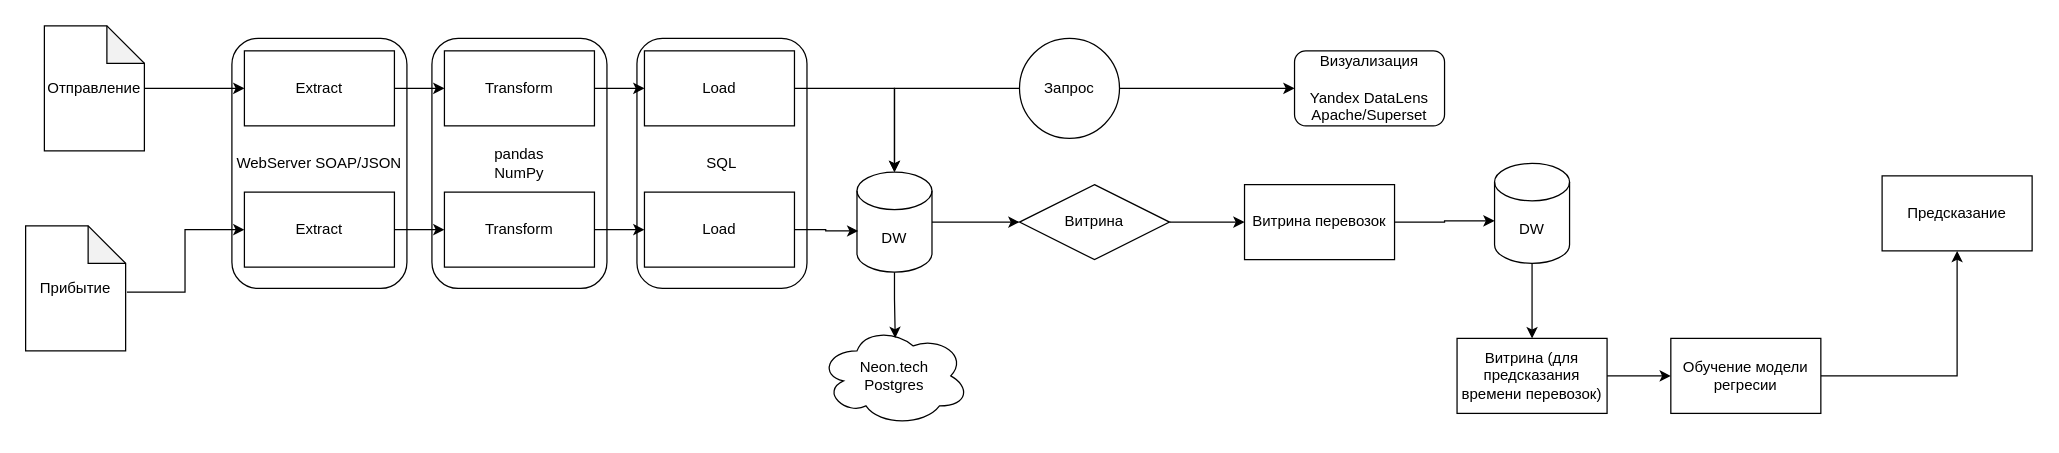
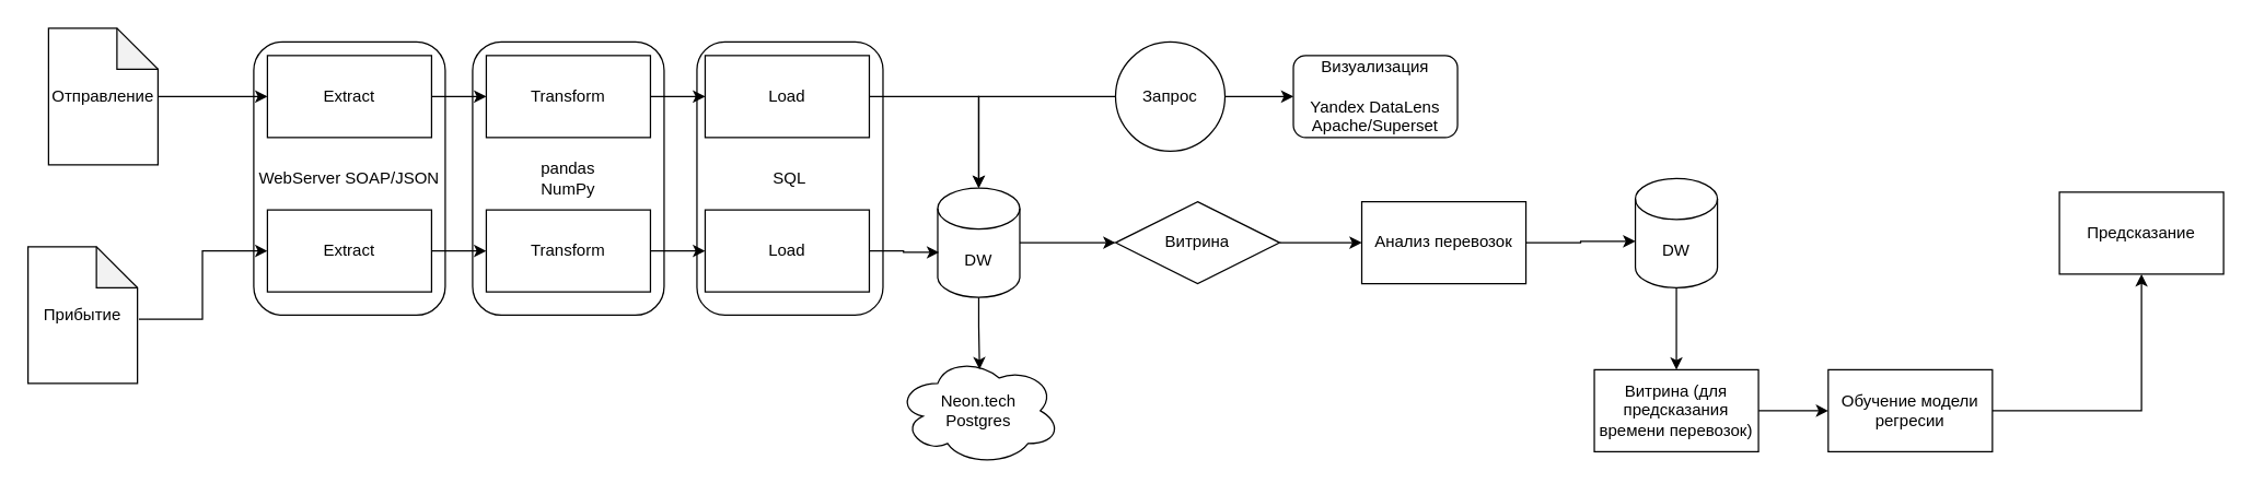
  <mxCell id="0" />
  <mxCell id="1" parent="0" />
  <mxCell id="2" value="SQL" style="rounded=1;whiteSpace=wrap;html=1;" parent="1" vertex="1"><mxGeometry x="509" y="30" width="136" height="200" as="geometry" /></mxCell>
  <mxCell id="3" value="pandas&lt;div&gt;NumPy&lt;/div&gt;" style="rounded=1;whiteSpace=wrap;html=1;" parent="1" vertex="1"><mxGeometry x="345" y="30" width="140" height="200" as="geometry" /></mxCell>
  <mxCell id="4" value="WebServer SOAP/JSON" style="rounded=1;whiteSpace=wrap;html=1;" parent="1" vertex="1"><mxGeometry x="185" y="30" width="140" height="200" as="geometry" /></mxCell>
  <mxCell id="5" value="Extract" style="rounded=0;whiteSpace=wrap;html=1;" parent="1" vertex="1"><mxGeometry x="195" y="40" width="120" height="60" as="geometry" /></mxCell>
  <mxCell id="6" style="edgeStyle=orthogonalEdgeStyle;rounded=0;orthogonalLoop=1;jettySize=auto;html=1;entryX=0;entryY=0.5;entryDx=0;entryDy=0;" parent="1" source="5" target="8" edge="1"><mxGeometry relative="1" as="geometry" /></mxCell>
  <mxCell id="7" style="edgeStyle=orthogonalEdgeStyle;rounded=0;orthogonalLoop=1;jettySize=auto;html=1;" parent="1" source="8" target="9" edge="1"><mxGeometry relative="1" as="geometry" /></mxCell>
  <mxCell id="8" value="Transform" style="rounded=0;whiteSpace=wrap;html=1;" parent="1" vertex="1"><mxGeometry x="355" y="40" width="120" height="60" as="geometry" /></mxCell>
  <mxCell id="9" value="Load" style="rounded=0;whiteSpace=wrap;html=1;" parent="1" vertex="1"><mxGeometry x="515" y="40" width="120" height="60" as="geometry" /></mxCell>
  <mxCell id="10" style="edgeStyle=orthogonalEdgeStyle;rounded=0;orthogonalLoop=1;jettySize=auto;html=1;entryX=0;entryY=0.5;entryDx=0;entryDy=0;" parent="1" source="11" target="13" edge="1"><mxGeometry relative="1" as="geometry" /></mxCell>
  <mxCell id="11" value="Extract" style="rounded=0;whiteSpace=wrap;html=1;" parent="1" vertex="1"><mxGeometry x="195" y="153" width="120" height="60" as="geometry" /></mxCell>
  <mxCell id="12" style="edgeStyle=orthogonalEdgeStyle;rounded=0;orthogonalLoop=1;jettySize=auto;html=1;" parent="1" source="13" target="14" edge="1"><mxGeometry relative="1" as="geometry" /></mxCell>
  <mxCell id="13" value="Transform" style="rounded=0;whiteSpace=wrap;html=1;" parent="1" vertex="1"><mxGeometry x="355" y="153" width="120" height="60" as="geometry" /></mxCell>
  <mxCell id="14" value="Load" style="rounded=0;whiteSpace=wrap;html=1;" parent="1" vertex="1"><mxGeometry x="515" y="153" width="120" height="60" as="geometry" /></mxCell>
  <mxCell id="15" style="edgeStyle=orthogonalEdgeStyle;rounded=0;orthogonalLoop=1;jettySize=auto;html=1;entryX=0;entryY=0.5;entryDx=0;entryDy=0;" parent="1" source="16" target="5" edge="1"><mxGeometry relative="1" as="geometry" /></mxCell>
  <mxCell id="16" value="Отправление" style="shape=note;whiteSpace=wrap;html=1;backgroundOutline=1;darkOpacity=0.05;" parent="1" vertex="1"><mxGeometry x="35" y="20" width="80" height="100" as="geometry" /></mxCell>
  <mxCell id="17" style="edgeStyle=orthogonalEdgeStyle;rounded=0;orthogonalLoop=1;jettySize=auto;html=1;entryX=0;entryY=0.5;entryDx=0;entryDy=0;exitX=1.013;exitY=0.53;exitDx=0;exitDy=0;exitPerimeter=0;" parent="1" source="33" target="11" edge="1"><mxGeometry relative="1" as="geometry"><mxPoint x="125" y="170" as="sourcePoint" /></mxGeometry></mxCell>
  <mxCell id="18" style="edgeStyle=orthogonalEdgeStyle;rounded=0;orthogonalLoop=1;jettySize=auto;html=1;entryX=0;entryY=0.5;entryDx=0;entryDy=0;" parent="1" source="19" target="23" edge="1"><mxGeometry relative="1" as="geometry" /></mxCell>
  <mxCell id="19" value="DW" style="shape=cylinder3;whiteSpace=wrap;html=1;boundedLbl=1;backgroundOutline=1;size=15;" parent="1" vertex="1"><mxGeometry x="685" y="137" width="60" height="80" as="geometry" /></mxCell>
  <mxCell id="20" style="edgeStyle=orthogonalEdgeStyle;rounded=0;orthogonalLoop=1;jettySize=auto;html=1;entryX=0.5;entryY=0;entryDx=0;entryDy=0;entryPerimeter=0;" parent="1" source="9" target="19" edge="1"><mxGeometry relative="1" as="geometry" /></mxCell>
  <mxCell id="21" style="edgeStyle=orthogonalEdgeStyle;rounded=0;orthogonalLoop=1;jettySize=auto;html=1;entryX=0.017;entryY=0.588;entryDx=0;entryDy=0;entryPerimeter=0;" parent="1" source="14" target="19" edge="1"><mxGeometry relative="1" as="geometry" /></mxCell>
  <mxCell id="22" style="edgeStyle=orthogonalEdgeStyle;rounded=0;orthogonalLoop=1;jettySize=auto;html=1;entryX=0;entryY=0.5;entryDx=0;entryDy=0;" parent="1" source="23" target="24" edge="1"><mxGeometry relative="1" as="geometry"><mxPoint x="995" y="170" as="targetPoint" /></mxGeometry></mxCell>
  <mxCell id="23" value="Витрина" style="rhombus;whiteSpace=wrap;html=1;" parent="1" vertex="1"><mxGeometry x="815" y="147" width="120" height="60" as="geometry" /></mxCell>
- <mxCell id="24" value="Витрина перевозок" style="rounded=0;whiteSpace=wrap;html=1;" parent="1" vertex="1"><mxGeometry x="995" y="147" width="120" height="60" as="geometry" /></mxCell>
+ <mxCell id="24" value="Анализ перевозок" style="rounded=0;whiteSpace=wrap;html=1;" parent="1" vertex="1"><mxGeometry x="995" y="147" width="120" height="60" as="geometry" /></mxCell>
  <mxCell id="25" style="edgeStyle=orthogonalEdgeStyle;rounded=0;orthogonalLoop=1;jettySize=auto;html=1;entryX=0;entryY=0.575;entryDx=0;entryDy=0;entryPerimeter=0;" parent="1" source="24" target="27" edge="1"><mxGeometry relative="1" as="geometry"><mxPoint x="1195" y="174" as="targetPoint" /></mxGeometry></mxCell>
  <mxCell id="26" style="edgeStyle=orthogonalEdgeStyle;rounded=0;orthogonalLoop=1;jettySize=auto;html=1;entryX=0.5;entryY=0;entryDx=0;entryDy=0;" parent="1" source="27" target="29" edge="1"><mxGeometry relative="1" as="geometry" /></mxCell>
  <mxCell id="27" value="DW" style="shape=cylinder3;whiteSpace=wrap;html=1;boundedLbl=1;backgroundOutline=1;size=15;" parent="1" vertex="1"><mxGeometry x="1195" y="130" width="60" height="80" as="geometry" /></mxCell>
  <mxCell id="28" style="edgeStyle=orthogonalEdgeStyle;rounded=0;orthogonalLoop=1;jettySize=auto;html=1;" parent="1" source="29" target="31" edge="1"><mxGeometry relative="1" as="geometry" /></mxCell>
  <mxCell id="29" value="Витрина (для предсказания времени перевозок)" style="rounded=0;whiteSpace=wrap;html=1;" parent="1" vertex="1"><mxGeometry x="1165" y="270" width="120" height="60" as="geometry" /></mxCell>
  <mxCell id="30" style="edgeStyle=orthogonalEdgeStyle;rounded=0;orthogonalLoop=1;jettySize=auto;html=1;" parent="1" source="31" target="32" edge="1"><mxGeometry relative="1" as="geometry" /></mxCell>
  <mxCell id="31" value="Обучение модели регресии" style="rounded=0;whiteSpace=wrap;html=1;" parent="1" vertex="1"><mxGeometry x="1336" y="270" width="120" height="60" as="geometry" /></mxCell>
  <mxCell id="32" value="Предсказание" style="rounded=0;whiteSpace=wrap;html=1;" parent="1" vertex="1"><mxGeometry x="1505" y="140" width="120" height="60" as="geometry" /></mxCell>
  <mxCell id="33" value="Прибытие" style="shape=note;whiteSpace=wrap;html=1;backgroundOutline=1;darkOpacity=0.05;" parent="1" vertex="1"><mxGeometry x="20" y="180" width="80" height="100" as="geometry" /></mxCell>
  <mxCell id="34" value="Neon.tech&lt;div&gt;Postgres&lt;/div&gt;" style="ellipse;shape=cloud;whiteSpace=wrap;html=1;" parent="1" vertex="1"><mxGeometry x="655" y="260" width="120" height="80" as="geometry" /></mxCell>
  <mxCell id="35" style="edgeStyle=orthogonalEdgeStyle;rounded=0;orthogonalLoop=1;jettySize=auto;html=1;entryX=0.505;entryY=0.121;entryDx=0;entryDy=0;entryPerimeter=0;" parent="1" source="19" target="34" edge="1"><mxGeometry relative="1" as="geometry" /></mxCell>
  <mxCell id="36" style="edgeStyle=orthogonalEdgeStyle;rounded=0;orthogonalLoop=1;jettySize=auto;html=1;entryX=0;entryY=0.5;entryDx=0;entryDy=0;" parent="1" source="37" target="39" edge="1"><mxGeometry relative="1" as="geometry" /></mxCell>
  <mxCell id="37" value="Запрос" style="ellipse;whiteSpace=wrap;html=1;aspect=fixed;" parent="1" vertex="1"><mxGeometry x="815" y="30" width="80" height="80" as="geometry" /></mxCell>
  <mxCell id="38" style="edgeStyle=orthogonalEdgeStyle;rounded=0;orthogonalLoop=1;jettySize=auto;html=1;entryX=0.5;entryY=0;entryDx=0;entryDy=0;entryPerimeter=0;" parent="1" source="37" target="19" edge="1"><mxGeometry relative="1" as="geometry" /></mxCell>
- <mxCell id="39" value="Визуализация&lt;div&gt;&lt;br&gt;&lt;/div&gt;&lt;div&gt;Yandex DataLens&lt;/div&gt;&lt;div&gt;Apache/Superset&lt;/div&gt;" style="rounded=1;whiteSpace=wrap;html=1;" parent="1" vertex="1"><mxGeometry x="1035" y="40" width="120" height="60" as="geometry" /></mxCell>
+ <mxCell id="39" value="Визуализация&lt;div&gt;&lt;br&gt;&lt;/div&gt;&lt;div&gt;Yandex DataLens&lt;/div&gt;&lt;div&gt;Apache/Superset&lt;/div&gt;" style="rounded=1;whiteSpace=wrap;html=1;" parent="1" vertex="1"><mxGeometry x="945" y="40" width="120" height="60" as="geometry" /></mxCell>
